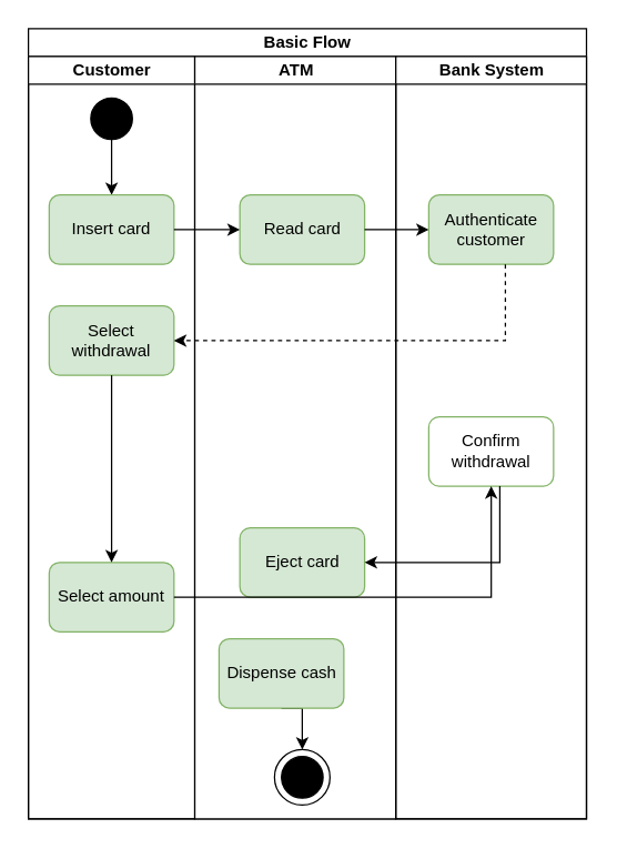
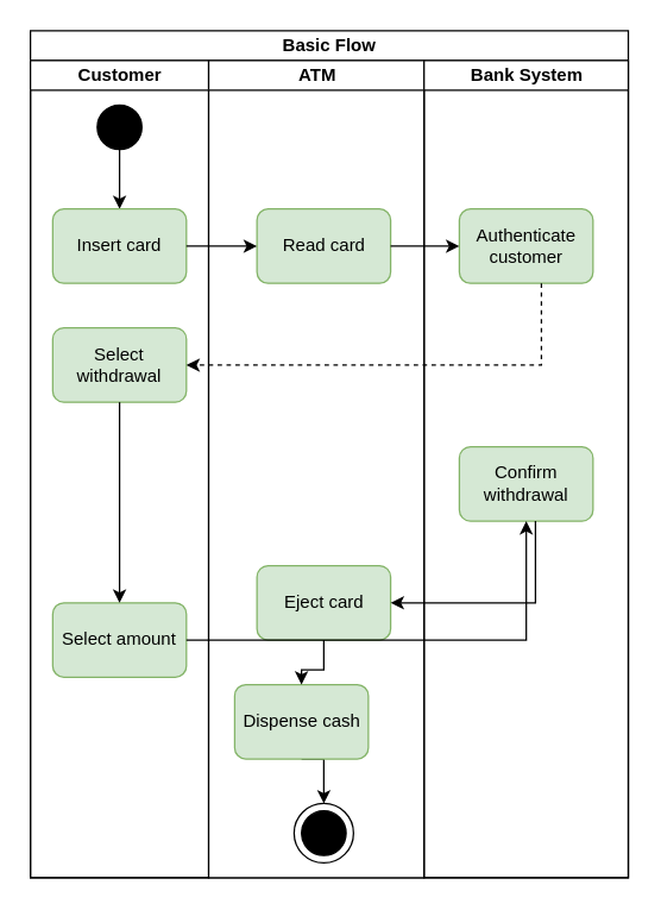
  <mxCell id="0" />
  <mxCell id="1" parent="0" />
  <mxCell id="2" value="Basic Flow" style="swimlane;html=1;childLayout=stackLayout;resizeParent=1;resizeParentMax=0;startSize=20;swimlaneFillColor=#ffffff;" vertex="1" parent="1"><mxGeometry x="20" y="20" width="402.5" height="570" as="geometry" /></mxCell>
  <mxCell id="3" value="Customer" style="swimlane;html=1;startSize=20;" vertex="1" parent="2"><mxGeometry y="20" width="120" height="550" as="geometry" /></mxCell>
  <mxCell id="4" style="edgeStyle=orthogonalEdgeStyle;rounded=0;orthogonalLoop=1;jettySize=auto;html=1;exitX=0.5;exitY=1;exitDx=0;exitDy=0;entryX=0.5;entryY=0;entryDx=0;entryDy=0;" edge="1" parent="3" source="5" target="6"><mxGeometry relative="1" as="geometry" /></mxCell>
  <mxCell id="5" value="" style="ellipse;whiteSpace=wrap;html=1;aspect=fixed;fillColor=#000000;" vertex="1" parent="3"><mxGeometry x="45" y="30" width="30" height="30" as="geometry" /></mxCell>
  <mxCell id="6" value="Insert card" style="rounded=1;whiteSpace=wrap;html=1;fillColor=#d5e8d4;strokeColor=#82b366;" vertex="1" parent="3"><mxGeometry x="15" y="100" width="90" height="50" as="geometry" /></mxCell>
  <mxCell id="7" value="Select withdrawal" style="rounded=1;whiteSpace=wrap;html=1;fillColor=#d5e8d4;strokeColor=#82b366;" vertex="1" parent="3"><mxGeometry x="15" y="180" width="90" height="50" as="geometry" /></mxCell>
  <mxCell id="8" value="Select amount" style="rounded=1;whiteSpace=wrap;html=1;fillColor=#d5e8d4;strokeColor=#82b366;" vertex="1" parent="3"><mxGeometry x="15" y="365" width="90" height="50" as="geometry" /></mxCell>
  <mxCell id="9" value="" style="edgeStyle=orthogonalEdgeStyle;rounded=0;orthogonalLoop=1;jettySize=auto;html=1;" edge="1" parent="3" source="7" target="8"><mxGeometry relative="1" as="geometry" /></mxCell>
  <mxCell id="10" value="ATM" style="swimlane;html=1;startSize=20;fillColor=#FFFFFF;swimlaneFillColor=#ffffff;" vertex="1" parent="2"><mxGeometry x="120" y="20" width="145" height="550" as="geometry"><mxRectangle x="120" y="20" width="30" height="550" as="alternateBounds" /></mxGeometry></mxCell>
  <mxCell id="11" value="Read card" style="rounded=1;whiteSpace=wrap;html=1;fillColor=#d5e8d4;strokeColor=#82b366;" vertex="1" parent="10"><mxGeometry x="32.5" y="100" width="90" height="50" as="geometry" /></mxCell>
  <mxCell id="12" value="Eject card" style="rounded=1;whiteSpace=wrap;html=1;fillColor=#d5e8d4;strokeColor=#82b366;" vertex="1" parent="10"><mxGeometry x="32.5" y="340" width="90" height="50" as="geometry" /></mxCell>
  <mxCell id="13" style="edgeStyle=orthogonalEdgeStyle;rounded=0;orthogonalLoop=1;jettySize=auto;html=1;exitX=0.5;exitY=1;exitDx=0;exitDy=0;entryX=0.5;entryY=0;entryDx=0;entryDy=0;" edge="1" parent="10" source="14"><mxGeometry relative="1" as="geometry"><mxPoint x="77.5" y="500" as="targetPoint" /></mxGeometry></mxCell>
  <mxCell id="14" value="Dispense cash" style="rounded=1;whiteSpace=wrap;html=1;fillColor=#d5e8d4;strokeColor=#82b366;" vertex="1" parent="10"><mxGeometry x="17.5" y="420" width="90" height="50" as="geometry" /></mxCell>
+ <mxCell id="15" value="" style="edgeStyle=orthogonalEdgeStyle;rounded=0;orthogonalLoop=1;jettySize=auto;html=1;" edge="1" parent="10" source="12" target="14"><mxGeometry relative="1" as="geometry" /></mxCell>
  <mxCell id="16" value="" style="ellipse;whiteSpace=wrap;html=1;aspect=fixed;strokeColor=#000000;gradientColor=none;fillColor=#FFFFFF;" vertex="1" parent="10"><mxGeometry x="57.5" y="500" width="40" height="40" as="geometry" /></mxCell>
  <mxCell id="17" value="" style="ellipse;whiteSpace=wrap;html=1;aspect=fixed;strokeColor=#000000;gradientColor=none;fillColor=#000000;" vertex="1" parent="10"><mxGeometry x="62.5" y="505" width="30" height="30" as="geometry" /></mxCell>
  <mxCell id="18" value="Bank System" style="swimlane;html=1;startSize=20;" vertex="1" parent="2"><mxGeometry x="265" y="20" width="137.5" height="550" as="geometry" /></mxCell>
  <mxCell id="19" value="Authenticate customer" style="rounded=1;whiteSpace=wrap;html=1;fillColor=#d5e8d4;strokeColor=#82b366;" vertex="1" parent="18"><mxGeometry x="23.75" y="100" width="90" height="50" as="geometry" /></mxCell>
- <mxCell id="20" value="Confirm withdrawal" style="rounded=1;whiteSpace=wrap;html=1;fillColor=#ffffff;strokeColor=#82b366;" vertex="1" parent="18"><mxGeometry x="23.75" y="260" width="90" height="50" as="geometry" /></mxCell>
+ <mxCell id="20" value="Confirm withdrawal" style="rounded=1;whiteSpace=wrap;html=1;fillColor=#d5e8d4;strokeColor=#82b366;" vertex="1" parent="18"><mxGeometry x="23.75" y="260" width="90" height="50" as="geometry" /></mxCell>
  <mxCell id="21" value="" style="edgeStyle=orthogonalEdgeStyle;rounded=0;orthogonalLoop=1;jettySize=auto;html=1;" edge="1" parent="2" source="6" target="11"><mxGeometry relative="1" as="geometry" /></mxCell>
  <mxCell id="22" value="" style="edgeStyle=orthogonalEdgeStyle;rounded=0;orthogonalLoop=1;jettySize=auto;html=1;" edge="1" parent="2" source="11" target="19"><mxGeometry relative="1" as="geometry" /></mxCell>
  <mxCell id="23" value="" style="edgeStyle=orthogonalEdgeStyle;rounded=0;orthogonalLoop=1;jettySize=auto;html=1;dashed=1;" edge="1" parent="2" source="19" target="7"><mxGeometry relative="1" as="geometry"><Array as="points"><mxPoint x="344" y="225" /></Array></mxGeometry></mxCell>
  <mxCell id="24" value="" style="edgeStyle=orthogonalEdgeStyle;rounded=0;orthogonalLoop=1;jettySize=auto;html=1;" edge="1" parent="2" source="8" target="20"><mxGeometry relative="1" as="geometry" /></mxCell>
  <mxCell id="25" value="" style="edgeStyle=orthogonalEdgeStyle;rounded=0;orthogonalLoop=1;jettySize=auto;html=1;" edge="1" parent="2" source="20" target="12"><mxGeometry relative="1" as="geometry"><Array as="points"><mxPoint x="340" y="385" /></Array></mxGeometry></mxCell>
